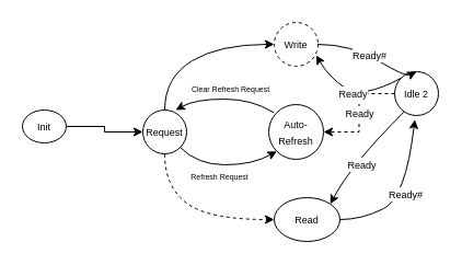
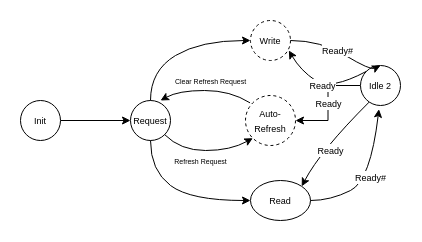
  <mxCell id="0" />
  <mxCell id="1" parent="0" />
  <mxCell id="2" style="edgeStyle=orthogonalEdgeStyle;rounded=0;orthogonalLoop=1;jettySize=auto;html=1;entryX=0;entryY=0.5;entryDx=0;entryDy=0;" parent="1" source="3" target="4" edge="1"><mxGeometry relative="1" as="geometry" /></mxCell>
- <mxCell id="3" value="&lt;font style=&quot;font-size: 9px;&quot;&gt;Init&lt;/font&gt;" style="ellipse;whiteSpace=wrap;html=1;aspect=fixed;" parent="1" vertex="1"><mxGeometry x="20" y="100" width="40" height="30" as="geometry" /></mxCell>
+ <mxCell id="3" value="&lt;font style=&quot;font-size: 9px;&quot;&gt;Init&lt;/font&gt;" style="ellipse;whiteSpace=wrap;html=1;aspect=fixed;" parent="1" vertex="1"><mxGeometry x="20" y="100" width="40" height="40" as="geometry" /></mxCell>
  <mxCell id="4" value="&lt;font style=&quot;font-size: 9px;&quot;&gt;Request&lt;/font&gt;" style="ellipse;whiteSpace=wrap;html=1;aspect=fixed;" parent="1" vertex="1"><mxGeometry x="130" y="100" width="40" height="40" as="geometry" /></mxCell>
- <mxCell id="5" value="&lt;font style=&quot;font-size: 9px;&quot;&gt;Auto-Refresh&lt;/font&gt;" style="ellipse;whiteSpace=wrap;html=1;aspect=fixed;" parent="1" vertex="1"><mxGeometry x="245" y="95" width="50" height="50" as="geometry" /></mxCell>
+ <mxCell id="5" value="&lt;font style=&quot;font-size: 9px;&quot;&gt;Auto-Refresh&lt;/font&gt;" style="ellipse;whiteSpace=wrap;html=1;aspect=fixed;dashed=1;" parent="1" vertex="1"><mxGeometry x="245" y="95" width="50" height="50" as="geometry" /></mxCell>
  <mxCell id="6" value="&lt;font style=&quot;font-size: 9px;&quot;&gt;Read&lt;/font&gt;" style="ellipse;whiteSpace=wrap;html=1;aspect=fixed;" parent="1" vertex="1"><mxGeometry x="250" y="180" width="60" height="40" as="geometry" /></mxCell>
  <mxCell id="7" value="&lt;font style=&quot;font-size: 9px;&quot;&gt;Write&lt;/font&gt;" style="ellipse;whiteSpace=wrap;html=1;aspect=fixed;dashed=1;" parent="1" vertex="1"><mxGeometry x="250" y="20" width="40" height="40" as="geometry" /></mxCell>
  <mxCell id="8" value="" style="curved=1;endArrow=classic;html=1;rounded=0;entryX=0;entryY=0.5;entryDx=0;entryDy=0;" edge="1" parent="1" target="7"><mxGeometry width="50" height="50" relative="1" as="geometry"><mxPoint x="150" y="100" as="sourcePoint" /><mxPoint x="200" y="50" as="targetPoint" /><Array as="points"><mxPoint x="150" y="70" /><mxPoint x="200" y="40" /></Array></mxGeometry></mxCell>
- <mxCell id="9" value="" style="curved=1;endArrow=classic;html=1;rounded=0;exitX=0.5;exitY=1;exitDx=0;exitDy=0;entryX=0;entryY=0.5;entryDx=0;entryDy=0;dashed=1;" edge="1" parent="1" source="4" target="6"><mxGeometry width="50" height="50" relative="1" as="geometry"><mxPoint x="190" y="140" as="sourcePoint" /><mxPoint x="140" y="190" as="targetPoint" /><Array as="points"><mxPoint x="150" y="170" /><mxPoint x="190" y="200" /></Array></mxGeometry></mxCell>
- <mxCell id="10" value="&lt;font style=&quot;font-size: 9px;&quot;&gt;Ready&lt;/font&gt;" style="edgeStyle=orthogonalEdgeStyle;rounded=0;orthogonalLoop=1;jettySize=auto;html=1;entryX=1;entryY=0.5;entryDx=0;entryDy=0;dashed=1;" edge="1" parent="1" source="11" target="5"><mxGeometry relative="1" as="geometry" /></mxCell>
+ <mxCell id="9" value="" style="curved=1;endArrow=classic;html=1;rounded=0;exitX=0.5;exitY=1;exitDx=0;exitDy=0;entryX=0;entryY=0.5;entryDx=0;entryDy=0;" edge="1" parent="1" source="4" target="6"><mxGeometry width="50" height="50" relative="1" as="geometry"><mxPoint x="190" y="140" as="sourcePoint" /><mxPoint x="140" y="190" as="targetPoint" /><Array as="points"><mxPoint x="150" y="170" /><mxPoint x="190" y="200" /></Array></mxGeometry></mxCell>
+ <mxCell id="10" value="&lt;font style=&quot;font-size: 9px;&quot;&gt;Ready&lt;/font&gt;" style="edgeStyle=orthogonalEdgeStyle;rounded=0;orthogonalLoop=1;jettySize=auto;html=1;entryX=1;entryY=0.5;entryDx=0;entryDy=0;" edge="1" parent="1" source="11" target="5"><mxGeometry relative="1" as="geometry" /></mxCell>
  <mxCell id="11" value="&lt;font style=&quot;font-size: 9px;&quot;&gt;Idle 2&lt;/font&gt;" style="ellipse;whiteSpace=wrap;html=1;aspect=fixed;" vertex="1" parent="1"><mxGeometry x="360" y="65" width="40" height="40" as="geometry" /></mxCell>
  <mxCell id="12" value="&lt;font style=&quot;font-size: 9px;&quot;&gt;Ready#&lt;/font&gt;" style="curved=1;endArrow=classic;html=1;rounded=0;exitX=1;exitY=0.5;exitDx=0;exitDy=0;entryX=0.5;entryY=0;entryDx=0;entryDy=0;" edge="1" parent="1" source="7" target="11"><mxGeometry width="50" height="50" relative="1" as="geometry"><mxPoint x="300" y="50" as="sourcePoint" /><mxPoint x="350" y="0" as="targetPoint" /><Array as="points"><mxPoint x="320" y="40" /><mxPoint x="370" y="70" /></Array></mxGeometry></mxCell>
  <mxCell id="13" value="&lt;font style=&quot;font-size: 9px;&quot;&gt;Ready#&lt;/font&gt;" style="curved=1;endArrow=classic;html=1;rounded=0;exitX=1;exitY=0.5;exitDx=0;exitDy=0;entryX=0.461;entryY=1.092;entryDx=0;entryDy=0;entryPerimeter=0;" edge="1" parent="1" source="6" target="11"><mxGeometry width="50" height="50" relative="1" as="geometry"><mxPoint x="300" y="200" as="sourcePoint" /><mxPoint x="350" y="150" as="targetPoint" /><Array as="points"><mxPoint x="330" y="200" /><mxPoint x="370" y="180" /></Array></mxGeometry></mxCell>
  <mxCell id="14" value="&lt;font style=&quot;font-size: 9px;&quot;&gt;Ready&lt;/font&gt;" style="curved=1;endArrow=classic;html=1;rounded=0;exitX=0;exitY=0;exitDx=0;exitDy=0;entryX=0.958;entryY=0.748;entryDx=0;entryDy=0;entryPerimeter=0;" edge="1" parent="1" source="11" target="7"><mxGeometry width="50" height="50" relative="1" as="geometry"><mxPoint x="360" y="110" as="sourcePoint" /><mxPoint x="280" y="50" as="targetPoint" /><Array as="points"><mxPoint x="330" y="90" /><mxPoint x="300" y="70" /></Array></mxGeometry></mxCell>
  <mxCell id="15" value="&lt;font style=&quot;font-size: 9px;&quot;&gt;Ready&lt;/font&gt;" style="curved=1;endArrow=classic;html=1;rounded=0;exitX=0.216;exitY=0.915;exitDx=0;exitDy=0;exitPerimeter=0;entryX=1;entryY=0;entryDx=0;entryDy=0;" edge="1" parent="1" source="11" target="6"><mxGeometry x="0.137" y="7" width="50" height="50" relative="1" as="geometry"><mxPoint x="268" y="78" as="sourcePoint" /><mxPoint x="280" y="190" as="targetPoint" /><Array as="points"><mxPoint x="320" y="150" /></Array><mxPoint as="offset" /></mxGeometry></mxCell>
  <mxCell id="16" value="&lt;font style=&quot;font-size: 7px;&quot;&gt;Refresh Request&lt;/font&gt;" style="curved=1;endArrow=classic;html=1;rounded=0;exitX=1;exitY=1;exitDx=0;exitDy=0;entryX=0;entryY=1;entryDx=0;entryDy=0;verticalAlign=middle;" edge="1" parent="1" source="4" target="5"><mxGeometry x="-0.134" y="-10" width="50" height="50" relative="1" as="geometry"><mxPoint x="250" y="150" as="sourcePoint" /><mxPoint x="260" y="140" as="targetPoint" /><Array as="points"><mxPoint x="180" y="150" /><mxPoint x="230" y="150" /></Array><mxPoint as="offset" /></mxGeometry></mxCell>
  <mxCell id="17" value="&lt;font style=&quot;font-size: 7px;&quot;&gt;Clear Refresh Request&lt;/font&gt;" style="curved=1;endArrow=classic;html=1;rounded=0;exitX=0.091;exitY=0.147;exitDx=0;exitDy=0;entryX=0.75;entryY=0;entryDx=0;entryDy=0;verticalAlign=middle;exitPerimeter=0;entryPerimeter=0;" edge="1" parent="1" source="5" target="4"><mxGeometry x="-0.097" y="-10" width="50" height="50" relative="1" as="geometry"><mxPoint x="250" y="78" as="sourcePoint" /><mxPoint x="162" y="74" as="targetPoint" /><Array as="points"><mxPoint x="230" y="90" /><mxPoint x="178" y="90" /></Array><mxPoint as="offset" /></mxGeometry></mxCell>
